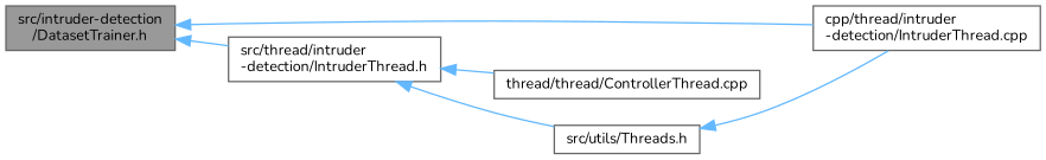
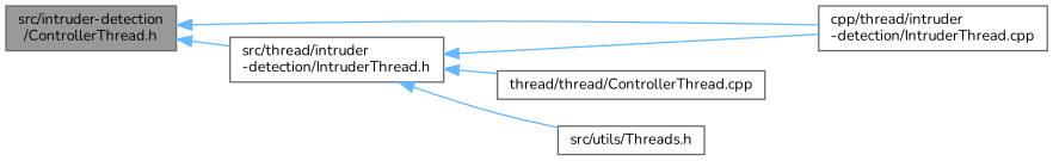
  digraph {
    fontname=Nunito
    rankdir=LR
    node [color=grey40 fillcolor=white fontname=Nunito fontsize=10 shape=box style=filled]
    edge [color=steelblue1 dir=back fontname=Nunito fontsize=10 labelfontname=Helvetica labelfontsize=10 style=solid]
-   n1 [color=gray40 fillcolor=grey60 fontcolor=black height=0.2 label="src/intruder-detection\l/DatasetTrainer.h" width=0.4]
+   n1 [color=gray40 fillcolor=grey60 fontcolor=black height=0.2 label="src/intruder-detection\l/ControllerThread.h" width=0.4]
    n2 [height=0.2 label="cpp/thread/intruder\l-detection/IntruderThread.cpp" width=0.4]
    n3 [height=0.2 label="src/thread/intruder\l-detection/IntruderThread.h" width=0.4]
    n4 [height=0.2 label="thread/thread/ControllerThread.cpp" width=0.4]
    n5 [height=0.2 label="src/utils/Threads.h" width=0.4]
    n1 -> n2
    n1 -> n3
-   n5 -> n2
+   n3 -> n2
    n3 -> n4
    n3 -> n5
  }
